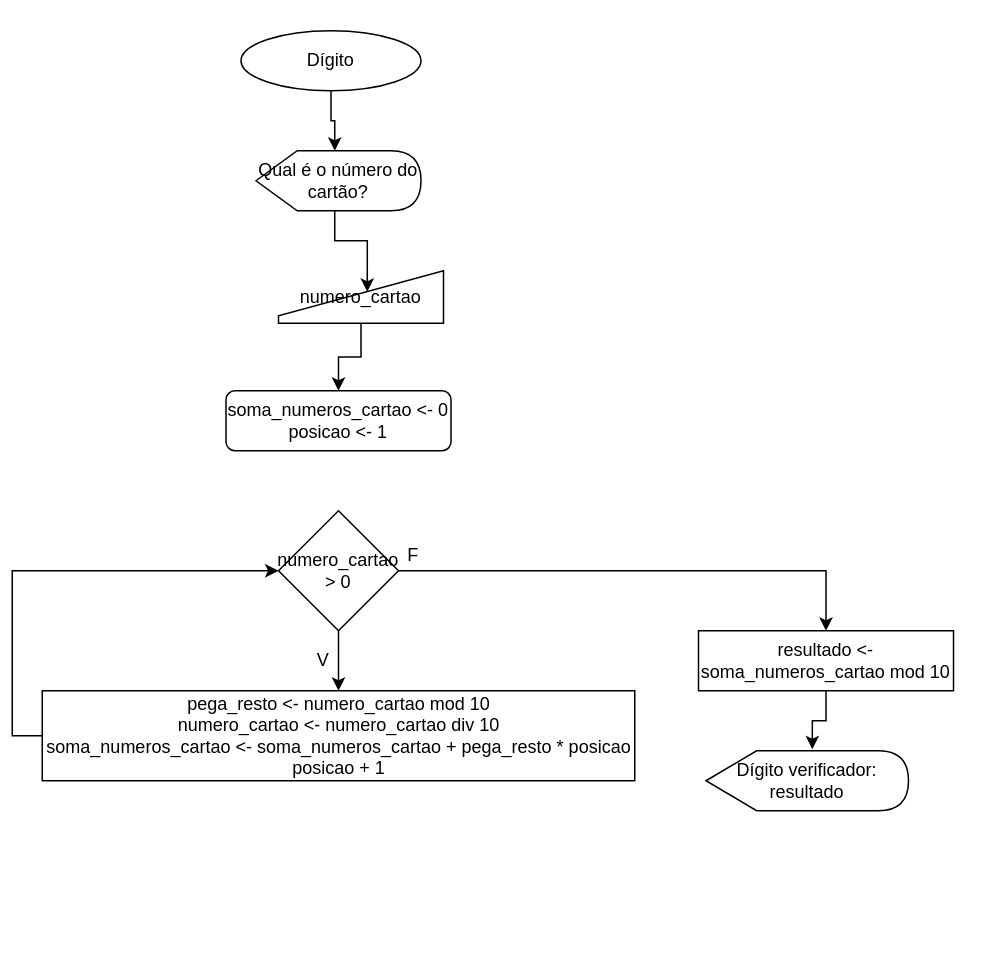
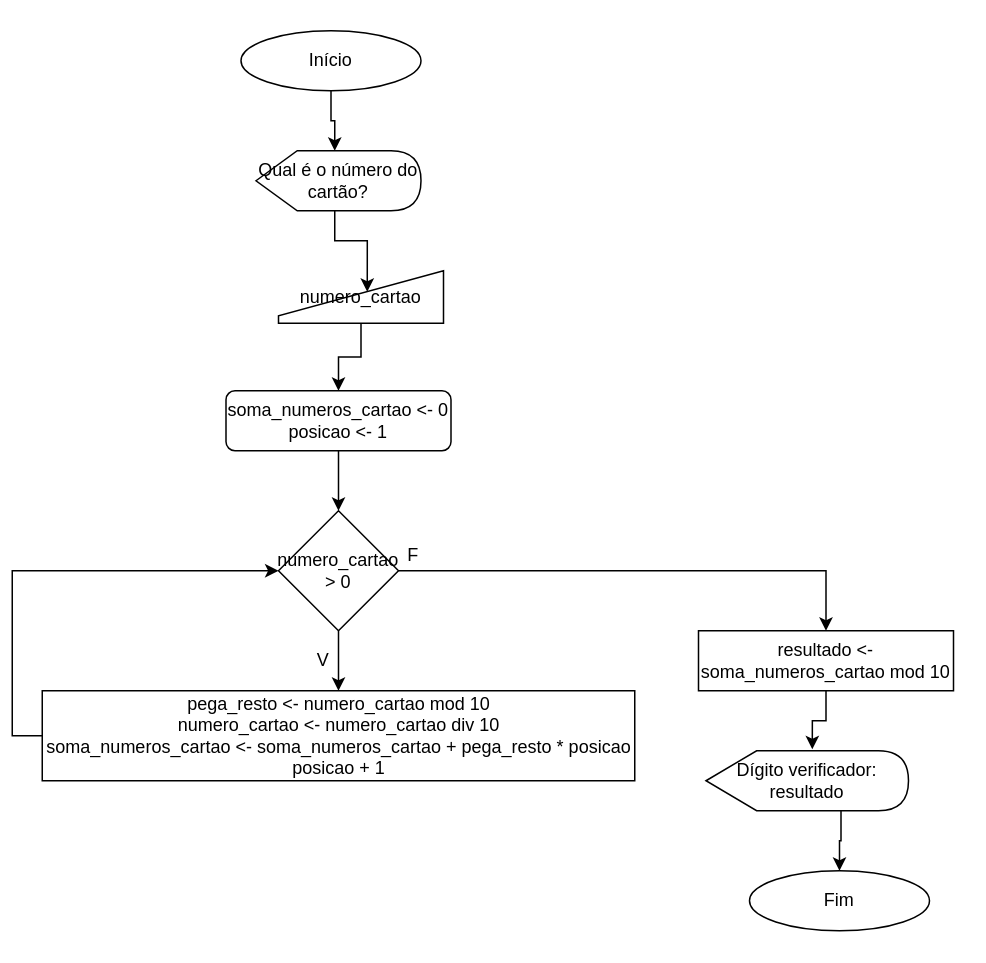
  <mxCell id="0" />
  <mxCell id="1" parent="0" />
  <mxCell id="2" style="edgeStyle=orthogonalEdgeStyle;rounded=0;orthogonalLoop=1;jettySize=auto;html=1;exitX=0.5;exitY=1;exitDx=0;exitDy=0;entryX=0;entryY=0;entryDx=52.5;entryDy=0;entryPerimeter=0;" parent="1" source="3" target="6" edge="1"><mxGeometry relative="1" as="geometry" /></mxCell>
- <mxCell id="3" value="Dígito" style="ellipse;whiteSpace=wrap;html=1;" parent="1" vertex="1"><mxGeometry x="153" y="20" width="120" height="40" as="geometry" /></mxCell>
+ <mxCell id="3" value="Início" style="ellipse;whiteSpace=wrap;html=1;" parent="1" vertex="1"><mxGeometry x="153" y="20" width="120" height="40" as="geometry" /></mxCell>
+ <mxCell id="4" value="Fim" style="ellipse;whiteSpace=wrap;html=1;" parent="1" vertex="1"><mxGeometry x="492" y="580" width="120" height="40" as="geometry" /></mxCell>
  <mxCell id="5" style="edgeStyle=orthogonalEdgeStyle;rounded=0;orthogonalLoop=1;jettySize=auto;html=1;exitX=0;exitY=0;exitDx=52.5;exitDy=40;exitPerimeter=0;entryX=0.538;entryY=0.4;entryDx=0;entryDy=0;entryPerimeter=0;" parent="1" source="6" target="8" edge="1"><mxGeometry relative="1" as="geometry" /></mxCell>
  <mxCell id="6" value="Qual é o número do cartão?" style="shape=display;whiteSpace=wrap;html=1;" parent="1" vertex="1"><mxGeometry x="163" y="100" width="110" height="40" as="geometry" /></mxCell>
  <mxCell id="7" style="edgeStyle=orthogonalEdgeStyle;rounded=0;orthogonalLoop=1;jettySize=auto;html=1;exitX=0.5;exitY=1;exitDx=0;exitDy=0;entryX=0.5;entryY=0;entryDx=0;entryDy=0;" parent="1" source="8" target="10" edge="1"><mxGeometry relative="1" as="geometry" /></mxCell>
  <mxCell id="8" value="numero_cartao" style="shape=manualInput;whiteSpace=wrap;html=1;" parent="1" vertex="1"><mxGeometry x="178" y="180" width="110" height="35" as="geometry" /></mxCell>
+ <mxCell id="9" style="edgeStyle=orthogonalEdgeStyle;rounded=0;orthogonalLoop=1;jettySize=auto;html=1;exitX=0.5;exitY=1;exitDx=0;exitDy=0;entryX=0.5;entryY=0;entryDx=0;entryDy=0;" parent="1" source="10" target="13" edge="1"><mxGeometry relative="1" as="geometry" /></mxCell>
  <mxCell id="10" value="soma_numeros_cartao &amp;lt;- 0&lt;br&gt;posicao &amp;lt;- 1" style="whiteSpace=wrap;html=1;rounded=1;" parent="1" vertex="1"><mxGeometry x="143" y="260" width="150" height="40" as="geometry" /></mxCell>
  <mxCell id="11" style="edgeStyle=orthogonalEdgeStyle;rounded=0;orthogonalLoop=1;jettySize=auto;html=1;exitX=0.5;exitY=1;exitDx=0;exitDy=0;entryX=0.5;entryY=0;entryDx=0;entryDy=0;" parent="1" source="13" target="17" edge="1"><mxGeometry relative="1" as="geometry" /></mxCell>
  <mxCell id="12" style="edgeStyle=orthogonalEdgeStyle;rounded=0;orthogonalLoop=1;jettySize=auto;html=1;exitX=1;exitY=0.5;exitDx=0;exitDy=0;entryX=0.5;entryY=0;entryDx=0;entryDy=0;" parent="1" source="13" target="21" edge="1"><mxGeometry relative="1" as="geometry" /></mxCell>
  <mxCell id="13" value="numero_cartao &amp;gt; 0" style="rhombus;whiteSpace=wrap;html=1;" parent="1" vertex="1"><mxGeometry x="178" y="340" width="80" height="80" as="geometry" /></mxCell>
  <mxCell id="14" value="V" style="text;html=1;strokeColor=none;fillColor=none;align=center;verticalAlign=middle;whiteSpace=wrap;rounded=0;" parent="1" vertex="1"><mxGeometry x="188" y="430" width="40" height="20" as="geometry" /></mxCell>
  <mxCell id="15" value="F" style="text;html=1;strokeColor=none;fillColor=none;align=center;verticalAlign=middle;whiteSpace=wrap;rounded=0;" parent="1" vertex="1"><mxGeometry x="248" y="360" width="40" height="20" as="geometry" /></mxCell>
  <mxCell id="16" style="edgeStyle=orthogonalEdgeStyle;rounded=0;orthogonalLoop=1;jettySize=auto;html=1;exitX=0;exitY=0.5;exitDx=0;exitDy=0;entryX=0;entryY=0.5;entryDx=0;entryDy=0;" parent="1" source="17" target="13" edge="1"><mxGeometry relative="1" as="geometry" /></mxCell>
  <mxCell id="17" value="pega_resto &amp;lt;- numero_cartao mod 10&lt;br&gt;numero_cartao &amp;lt;- numero_cartao div 10&lt;br&gt;soma_numeros_cartao &amp;lt;- soma_numeros_cartao + pega_resto * posicao&lt;br&gt;posicao + 1" style="rounded=0;whiteSpace=wrap;html=1;" parent="1" vertex="1"><mxGeometry x="20.5" y="460" width="395" height="60" as="geometry" /></mxCell>
+ <mxCell id="18" style="edgeStyle=orthogonalEdgeStyle;rounded=0;orthogonalLoop=1;jettySize=auto;html=1;exitX=0;exitY=0;exitDx=90;exitDy=40;exitPerimeter=0;entryX=0.5;entryY=0;entryDx=0;entryDy=0;" parent="1" source="19" target="4" edge="1"><mxGeometry relative="1" as="geometry" /></mxCell>
  <mxCell id="19" value="Dígito verificador: resultado" style="shape=display;whiteSpace=wrap;html=1;" parent="1" vertex="1"><mxGeometry x="463" y="500" width="135" height="40" as="geometry" /></mxCell>
  <mxCell id="20" style="edgeStyle=orthogonalEdgeStyle;rounded=0;orthogonalLoop=1;jettySize=auto;html=1;exitX=0.5;exitY=1;exitDx=0;exitDy=0;entryX=0.525;entryY=-0.025;entryDx=0;entryDy=0;entryPerimeter=0;" parent="1" source="21" target="19" edge="1"><mxGeometry relative="1" as="geometry" /></mxCell>
  <mxCell id="21" value="resultado &amp;lt;- soma_numeros_cartao mod 10" style="rounded=0;whiteSpace=wrap;html=1;" parent="1" vertex="1"><mxGeometry x="458" y="420" width="170" height="40" as="geometry" /></mxCell>
